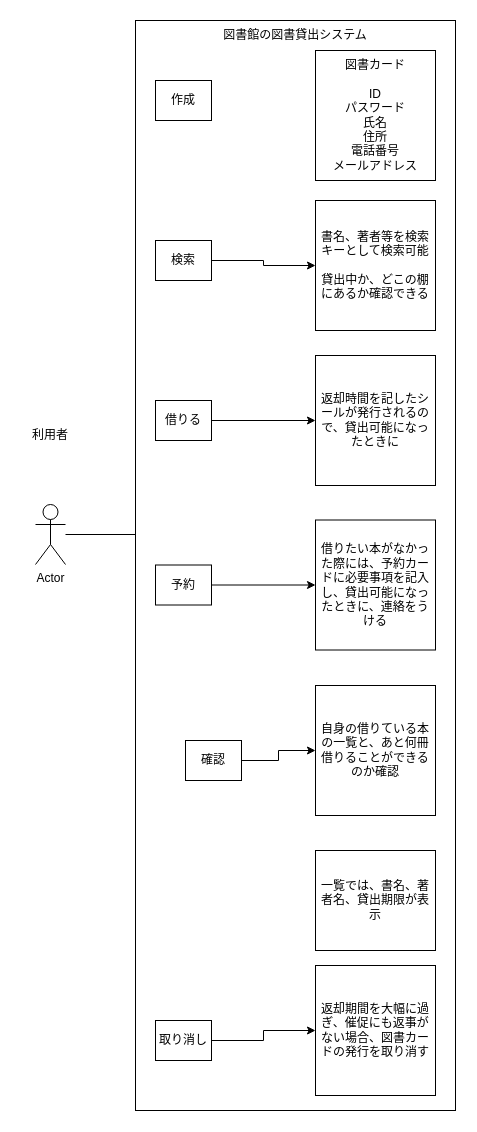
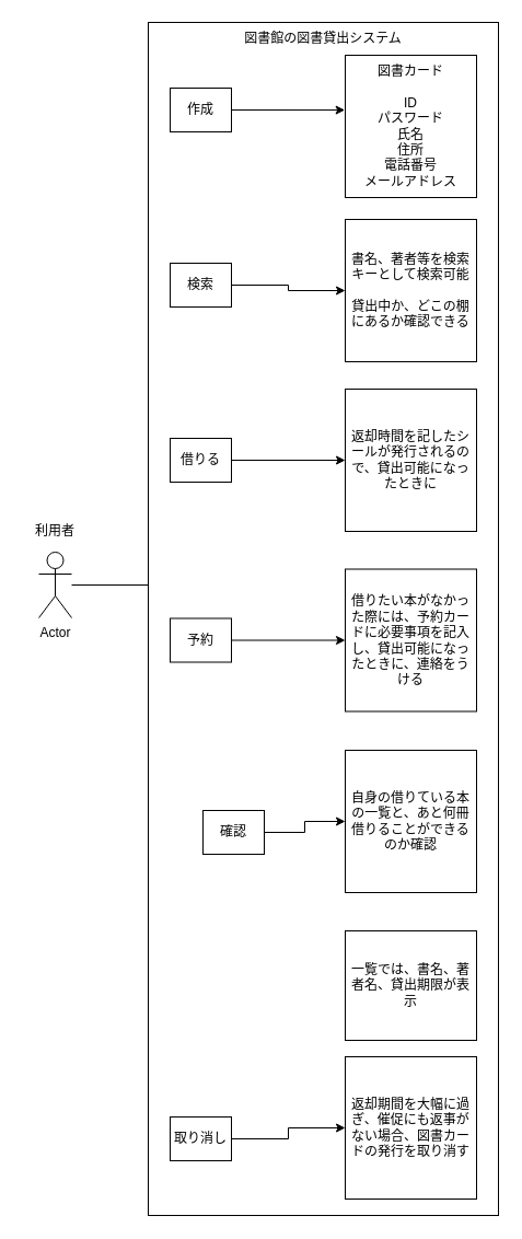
  <mxCell id="0" />
  <mxCell id="1" parent="0" />
  <mxCell id="2" value="" style="edgeStyle=orthogonalEdgeStyle;rounded=0;orthogonalLoop=1;jettySize=auto;html=1;" parent="1" source="3" target="16" edge="1"><mxGeometry relative="1" as="geometry" /></mxCell>
  <mxCell id="3" value="Actor" style="shape=umlActor;verticalLabelPosition=bottom;verticalAlign=top;html=1;outlineConnect=0;" parent="1" vertex="1"><mxGeometry x="35" y="504" width="30" height="60" as="geometry" /></mxCell>
  <mxCell id="4" value="" style="rounded=0;whiteSpace=wrap;html=1;" parent="1" vertex="1"><mxGeometry x="135" y="20" width="320" height="1090" as="geometry" /></mxCell>
  <mxCell id="5" value="図書館の図書貸出システム" style="text;html=1;align=center;verticalAlign=middle;whiteSpace=wrap;rounded=0;" parent="1" vertex="1"><mxGeometry x="220" y="20" width="150" height="30" as="geometry" /></mxCell>
  <mxCell id="6" value="作成" style="rounded=0;whiteSpace=wrap;html=1;" parent="1" vertex="1"><mxGeometry x="155" y="80" width="56" height="40" as="geometry" /></mxCell>
+ <mxCell id="7" value="" style="endArrow=classic;html=1;rounded=0;exitX=1;exitY=0.5;exitDx=0;exitDy=0;entryX=-0.003;entryY=0.385;entryDx=0;entryDy=0;entryPerimeter=0;" parent="1" source="6" target="8" edge="1"><mxGeometry width="50" height="50" relative="1" as="geometry"><mxPoint x="265" y="280" as="sourcePoint" /><mxPoint x="315" y="230" as="targetPoint" /></mxGeometry></mxCell>
  <mxCell id="8" value="図書カード&lt;div&gt;&lt;br&gt;&lt;div&gt;ID&lt;/div&gt;&lt;div&gt;パスワード&lt;/div&gt;&lt;/div&gt;&lt;div&gt;氏名&lt;/div&gt;&lt;div&gt;住所&lt;/div&gt;&lt;div&gt;電話番号&lt;/div&gt;&lt;div&gt;メールアドレス&lt;/div&gt;" style="rounded=0;whiteSpace=wrap;html=1;" parent="1" vertex="1"><mxGeometry x="315" y="50" width="120" height="130" as="geometry" /></mxCell>
  <mxCell id="9" value="" style="edgeStyle=orthogonalEdgeStyle;rounded=0;orthogonalLoop=1;jettySize=auto;html=1;" parent="1" source="10" target="11" edge="1"><mxGeometry relative="1" as="geometry" /></mxCell>
  <mxCell id="10" value="検索" style="rounded=0;whiteSpace=wrap;html=1;" parent="1" vertex="1"><mxGeometry x="155" y="240" width="56" height="40" as="geometry" /></mxCell>
  <mxCell id="11" value="書名、著者等を検索キーとして検索可能&lt;div&gt;&lt;br&gt;&lt;/div&gt;&lt;div&gt;貸出中か、どこの棚にあるか確認できる&lt;/div&gt;" style="rounded=0;whiteSpace=wrap;html=1;" parent="1" vertex="1"><mxGeometry x="315" y="200" width="120" height="130" as="geometry" /></mxCell>
  <mxCell id="12" value="借りる" style="rounded=0;whiteSpace=wrap;html=1;" parent="1" vertex="1"><mxGeometry x="155" y="400" width="56" height="40" as="geometry" /></mxCell>
  <mxCell id="13" value="返却時間を記したシールが発行されるので、貸出可能になったときに" style="rounded=0;whiteSpace=wrap;html=1;" parent="1" vertex="1"><mxGeometry x="315" y="355" width="120" height="130" as="geometry" /></mxCell>
  <mxCell id="14" value="" style="endArrow=classic;html=1;rounded=0;entryX=0;entryY=0.5;entryDx=0;entryDy=0;exitX=1;exitY=0.5;exitDx=0;exitDy=0;" parent="1" source="12" target="13" edge="1"><mxGeometry width="50" height="50" relative="1" as="geometry"><mxPoint x="155" y="470" as="sourcePoint" /><mxPoint x="205" y="420" as="targetPoint" /></mxGeometry></mxCell>
  <mxCell id="15" value="" style="edgeStyle=orthogonalEdgeStyle;rounded=0;orthogonalLoop=1;jettySize=auto;html=1;" parent="1" source="16" target="17" edge="1"><mxGeometry relative="1" as="geometry" /></mxCell>
  <mxCell id="16" value="予約" style="rounded=0;whiteSpace=wrap;html=1;" parent="1" vertex="1"><mxGeometry x="155" y="564.5" width="56" height="40" as="geometry" /></mxCell>
  <mxCell id="17" value="借りたい本がなかった際には、予約カードに必要事項を記入し、貸出可能になったときに、連絡をうける" style="rounded=0;whiteSpace=wrap;html=1;" parent="1" vertex="1"><mxGeometry x="315" y="519.5" width="120" height="130" as="geometry" /></mxCell>
  <mxCell id="18" value="" style="edgeStyle=orthogonalEdgeStyle;rounded=0;orthogonalLoop=1;jettySize=auto;html=1;" parent="1" source="19" target="20" edge="1"><mxGeometry relative="1" as="geometry" /></mxCell>
  <mxCell id="19" value="確認" style="rounded=0;whiteSpace=wrap;html=1;" parent="1" vertex="1"><mxGeometry x="185" y="740" width="56" height="40" as="geometry" /></mxCell>
  <mxCell id="20" value="自身の借りている本の一覧と、あと何冊借りることができるのか確認" style="rounded=0;whiteSpace=wrap;html=1;" parent="1" vertex="1"><mxGeometry x="315" y="685" width="120" height="130" as="geometry" /></mxCell>
  <mxCell id="21" value="一覧では、書名、著者名、貸出期限が表示" style="rounded=0;whiteSpace=wrap;html=1;" parent="1" vertex="1"><mxGeometry x="315" y="850" width="120" height="100" as="geometry" /></mxCell>
  <mxCell id="22" value="" style="edgeStyle=orthogonalEdgeStyle;rounded=0;orthogonalLoop=1;jettySize=auto;html=1;" parent="1" source="23" target="24" edge="1"><mxGeometry relative="1" as="geometry" /></mxCell>
  <mxCell id="23" value="取り消し" style="rounded=0;whiteSpace=wrap;html=1;" parent="1" vertex="1"><mxGeometry x="155" y="1020" width="56" height="40" as="geometry" /></mxCell>
  <mxCell id="24" value="返却期間を大幅に過ぎ、催促にも返事がない場合、図書カードの発行を取り消す" style="rounded=0;whiteSpace=wrap;html=1;" parent="1" vertex="1"><mxGeometry x="315" y="965" width="120" height="130" as="geometry" /></mxCell>
- <mxCell id="25" value="利用者" style="text;html=1;align=center;verticalAlign=middle;whiteSpace=wrap;rounded=0;" parent="1" vertex="1"><mxGeometry x="20" y="420" width="60" height="30" as="geometry" /></mxCell>
+ <mxCell id="25" value="利用者" style="text;html=1;align=center;verticalAlign=middle;whiteSpace=wrap;rounded=0;" parent="1" vertex="1"><mxGeometry x="20" y="470" width="60" height="30" as="geometry" /></mxCell>
